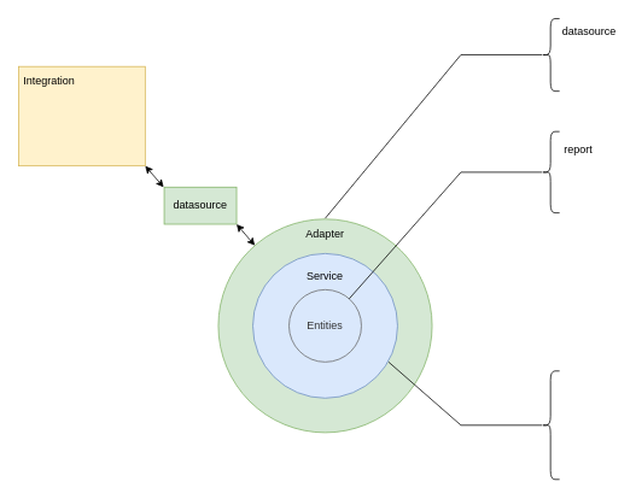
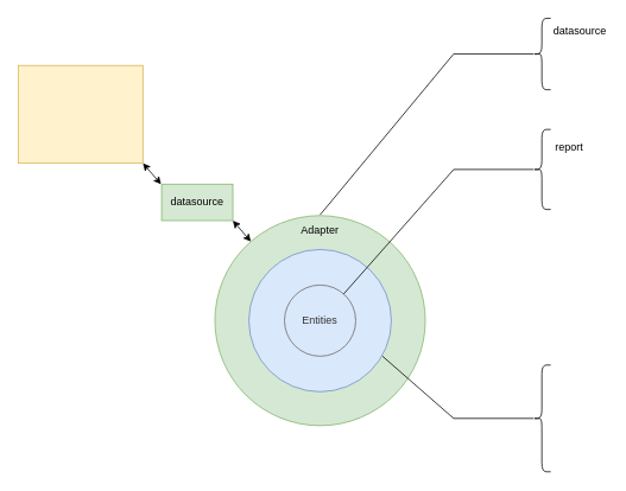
  <mxCell id="0" />
  <mxCell id="1" parent="0" />
  <mxCell id="2" value="" style="ellipse;whiteSpace=wrap;html=1;aspect=fixed;fillColor=#d5e8d4;strokeColor=#82b366;" vertex="1" parent="1"><mxGeometry x="240.88" y="241.88" width="236.25" height="236.25" as="geometry" /></mxCell>
  <mxCell id="3" value="" style="ellipse;whiteSpace=wrap;html=1;aspect=fixed;fillColor=#dae8fc;strokeColor=#6c8ebf;" vertex="1" parent="1"><mxGeometry x="279" y="280" width="160" height="160" as="geometry" /></mxCell>
  <mxCell id="4" value="Entities" style="ellipse;whiteSpace=wrap;html=1;aspect=fixed;fillColor=#dae8fc;fontColor=#333333;strokeColor=#666666;" vertex="1" parent="1"><mxGeometry x="319" y="320" width="80" height="80" as="geometry" /></mxCell>
- <mxCell id="5" value="Service" style="text;html=1;strokeColor=none;fillColor=none;align=center;verticalAlign=middle;whiteSpace=wrap;rounded=0;" vertex="1" parent="1"><mxGeometry x="329" y="290" width="60" height="30" as="geometry" /></mxCell>
  <mxCell id="6" value="Adapter" style="text;html=1;strokeColor=none;fillColor=none;align=center;verticalAlign=middle;whiteSpace=wrap;rounded=0;" vertex="1" parent="1"><mxGeometry x="329" y="244" width="60" height="30" as="geometry" /></mxCell>
  <mxCell id="7" value="" style="rounded=0;whiteSpace=wrap;html=1;fillColor=#fff2cc;strokeColor=#d6b656;" vertex="1" parent="1"><mxGeometry x="20" y="73" width="140" height="110" as="geometry" /></mxCell>
- <mxCell id="8" value="Integration" style="text;html=1;strokeColor=none;fillColor=none;align=center;verticalAlign=middle;whiteSpace=wrap;rounded=0;dashed=1;" vertex="1" parent="1"><mxGeometry x="24" y="73" width="60" height="32.308" as="geometry" /></mxCell>
  <mxCell id="9" value="datasource" style="rounded=0;whiteSpace=wrap;html=1;fillColor=#d5e8d4;strokeColor=#82b366;" vertex="1" parent="1"><mxGeometry x="181" y="206.5" width="80" height="41" as="geometry" /></mxCell>
  <mxCell id="10" value="" style="endArrow=none;html=1;rounded=0;" edge="1" parent="1" source="4"><mxGeometry width="50" height="50" relative="1" as="geometry"><mxPoint x="539" y="324" as="sourcePoint" /><mxPoint x="509" y="190" as="targetPoint" /></mxGeometry></mxCell>
  <mxCell id="11" value="" style="endArrow=none;html=1;rounded=0;" edge="1" parent="1"><mxGeometry width="50" height="50" relative="1" as="geometry"><mxPoint x="509" y="470" as="sourcePoint" /><mxPoint x="599" y="470" as="targetPoint" /></mxGeometry></mxCell>
  <mxCell id="12" value="" style="endArrow=none;html=1;rounded=0;" edge="1" parent="1"><mxGeometry width="50" height="50" relative="1" as="geometry"><mxPoint x="428.997" y="399.999" as="sourcePoint" /><mxPoint x="509" y="470" as="targetPoint" /></mxGeometry></mxCell>
  <mxCell id="13" value="" style="endArrow=none;html=1;rounded=0;" edge="1" parent="1"><mxGeometry width="50" height="50" relative="1" as="geometry"><mxPoint x="509" y="60" as="sourcePoint" /><mxPoint x="599" y="60" as="targetPoint" /></mxGeometry></mxCell>
  <mxCell id="14" value="" style="endArrow=none;html=1;rounded=0;" edge="1" parent="1"><mxGeometry width="50" height="50" relative="1" as="geometry"><mxPoint x="359" y="241" as="sourcePoint" /><mxPoint x="509" y="60" as="targetPoint" /></mxGeometry></mxCell>
  <mxCell id="15" value="" style="endArrow=none;html=1;rounded=0;" edge="1" parent="1"><mxGeometry width="50" height="50" relative="1" as="geometry"><mxPoint x="509" y="190" as="sourcePoint" /><mxPoint x="599" y="190" as="targetPoint" /></mxGeometry></mxCell>
  <mxCell id="16" value="" style="shape=curlyBracket;whiteSpace=wrap;html=1;rounded=1;" vertex="1" parent="1"><mxGeometry x="598" y="145" width="20" height="90" as="geometry" /></mxCell>
  <mxCell id="17" value="" style="shape=curlyBracket;whiteSpace=wrap;html=1;rounded=1;" vertex="1" parent="1"><mxGeometry x="598" y="410" width="20" height="120" as="geometry" /></mxCell>
  <mxCell id="18" value="" style="shape=curlyBracket;whiteSpace=wrap;html=1;rounded=1;" vertex="1" parent="1"><mxGeometry x="598" y="20" width="20" height="80.31" as="geometry" /></mxCell>
  <mxCell id="19" value="report" style="text;html=1;strokeColor=none;fillColor=none;align=center;verticalAlign=middle;whiteSpace=wrap;rounded=0;" vertex="1" parent="1"><mxGeometry x="609" y="150" width="60" height="30" as="geometry" /></mxCell>
  <mxCell id="20" value="datasource" style="text;html=1;strokeColor=none;fillColor=none;align=center;verticalAlign=middle;whiteSpace=wrap;rounded=0;" vertex="1" parent="1"><mxGeometry x="621" y="20" width="60" height="30" as="geometry" /></mxCell>
  <mxCell id="21" value="" style="endArrow=classic;startArrow=classic;html=1;rounded=0;exitX=1;exitY=1;exitDx=0;exitDy=0;" edge="1" parent="1" source="9" target="2"><mxGeometry width="50" height="50" relative="1" as="geometry"><mxPoint x="289" y="212.31" as="sourcePoint" /><mxPoint x="339" y="162.31" as="targetPoint" /></mxGeometry></mxCell>
  <mxCell id="22" value="" style="endArrow=classic;startArrow=classic;html=1;rounded=0;exitX=1;exitY=1;exitDx=0;exitDy=0;" edge="1" parent="1"><mxGeometry width="50" height="50" relative="1" as="geometry"><mxPoint x="160" y="183.06" as="sourcePoint" /><mxPoint x="180.413" y="206.498" as="targetPoint" /></mxGeometry></mxCell>
